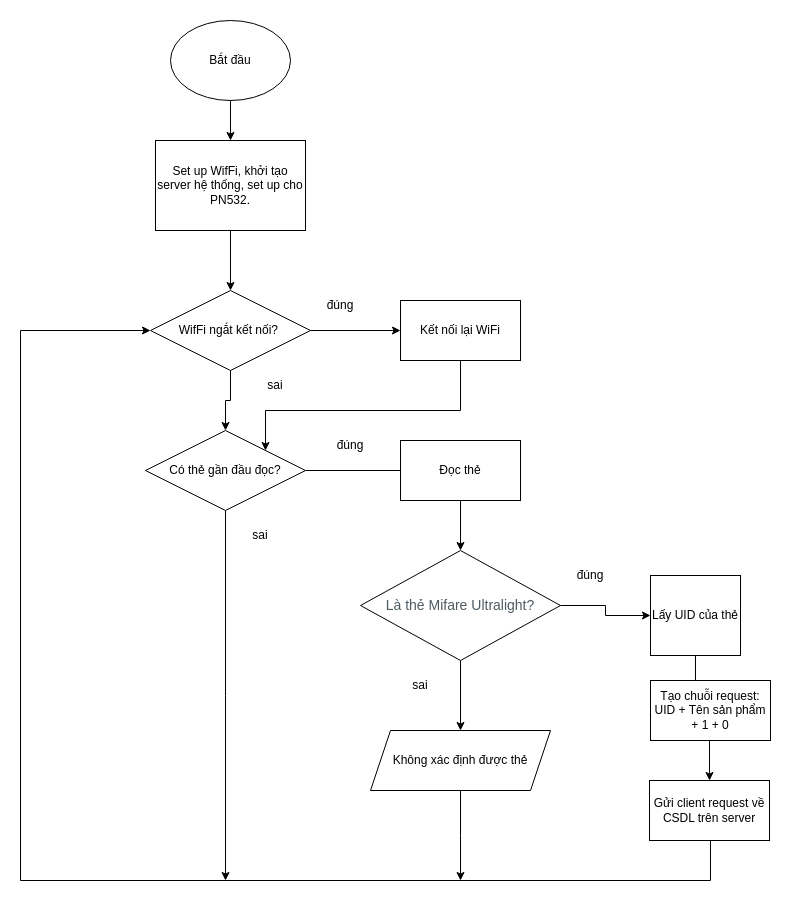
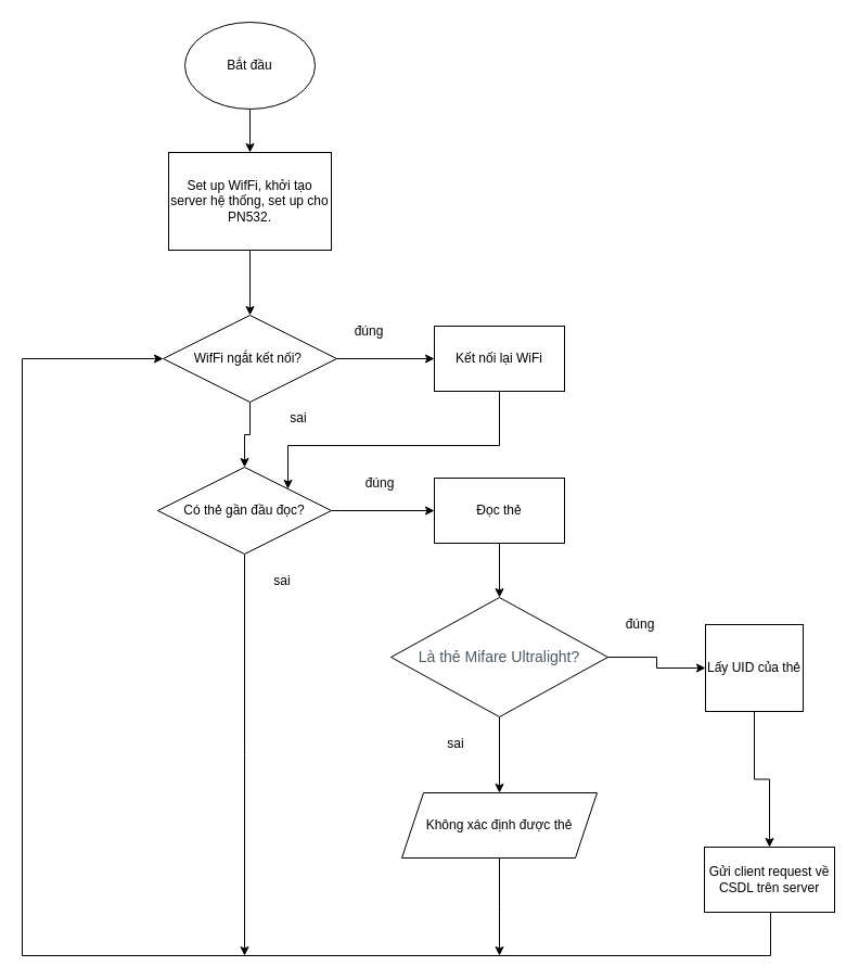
  <mxCell id="0" />
  <mxCell id="1" parent="0" />
  <mxCell id="2" style="edgeStyle=orthogonalEdgeStyle;rounded=0;orthogonalLoop=1;jettySize=auto;html=1;entryX=0.5;entryY=0;entryDx=0;entryDy=0;fontFamily=Helvetica;" edge="1" parent="1" source="3" target="5"><mxGeometry relative="1" as="geometry"><mxPoint x="92.5" y="120" as="targetPoint" /></mxGeometry></mxCell>
  <mxCell id="3" value="Bắt đầu" style="ellipse;whiteSpace=wrap;html=1;" vertex="1" parent="1"><mxGeometry x="170" y="20" width="120" height="80" as="geometry" /></mxCell>
  <mxCell id="4" style="edgeStyle=orthogonalEdgeStyle;rounded=0;orthogonalLoop=1;jettySize=auto;html=1;entryX=0.5;entryY=0;entryDx=0;entryDy=0;" edge="1" parent="1" source="5" target="8"><mxGeometry relative="1" as="geometry"><mxPoint x="227.5" y="280" as="targetPoint" /></mxGeometry></mxCell>
  <mxCell id="5" value="Set up WifFi, khởi tạo server hệ thống, set up cho PN532." style="rounded=0;whiteSpace=wrap;html=1;" vertex="1" parent="1"><mxGeometry x="155" y="140" width="150" height="90" as="geometry" /></mxCell>
  <mxCell id="6" style="edgeStyle=orthogonalEdgeStyle;rounded=0;orthogonalLoop=1;jettySize=auto;html=1;entryX=0.5;entryY=0;entryDx=0;entryDy=0;fontFamily=Helvetica;" edge="1" parent="1" source="8" target="13"><mxGeometry relative="1" as="geometry" /></mxCell>
  <mxCell id="7" style="edgeStyle=orthogonalEdgeStyle;rounded=0;orthogonalLoop=1;jettySize=auto;html=1;entryX=0;entryY=0.5;entryDx=0;entryDy=0;fontFamily=Helvetica;" edge="1" parent="1" source="8" target="10"><mxGeometry relative="1" as="geometry" /></mxCell>
  <mxCell id="8" value="WifFi ngắt kết nối?&amp;nbsp;" style="rhombus;whiteSpace=wrap;html=1;" vertex="1" parent="1"><mxGeometry x="150" y="290" width="160" height="80" as="geometry" /></mxCell>
  <mxCell id="9" style="edgeStyle=orthogonalEdgeStyle;rounded=0;orthogonalLoop=1;jettySize=auto;html=1;entryX=1;entryY=0;entryDx=0;entryDy=0;fontFamily=Helvetica;" edge="1" parent="1" source="10" target="13"><mxGeometry relative="1" as="geometry"><Array as="points"><mxPoint x="460" y="410" /><mxPoint x="265" y="410" /></Array></mxGeometry></mxCell>
  <mxCell id="10" value="Kết nối lại WiFi" style="rounded=0;whiteSpace=wrap;html=1;" vertex="1" parent="1"><mxGeometry x="400" y="300" width="120" height="60" as="geometry" /></mxCell>
- <mxCell id="11" style="edgeStyle=orthogonalEdgeStyle;rounded=0;orthogonalLoop=1;jettySize=auto;html=1;entryX=0;entryY=0.5;entryDx=0;entryDy=0;fontFamily=Helvetica;endArrow=none;" edge="1" parent="1" source="13" target="15"><mxGeometry relative="1" as="geometry" /></mxCell>
+ <mxCell id="11" style="edgeStyle=orthogonalEdgeStyle;rounded=0;orthogonalLoop=1;jettySize=auto;html=1;entryX=0;entryY=0.5;entryDx=0;entryDy=0;fontFamily=Helvetica;" edge="1" parent="1" source="13" target="15"><mxGeometry relative="1" as="geometry" /></mxCell>
  <mxCell id="12" style="edgeStyle=orthogonalEdgeStyle;rounded=0;orthogonalLoop=1;jettySize=auto;html=1;fontFamily=Helvetica;" edge="1" parent="1" source="13"><mxGeometry relative="1" as="geometry"><mxPoint x="225" y="880" as="targetPoint" /></mxGeometry></mxCell>
  <mxCell id="13" value="Có thẻ gần đầu đọc?" style="rhombus;whiteSpace=wrap;html=1;" vertex="1" parent="1"><mxGeometry x="145" y="430" width="160" height="80" as="geometry" /></mxCell>
  <mxCell id="14" style="edgeStyle=orthogonalEdgeStyle;rounded=0;orthogonalLoop=1;jettySize=auto;html=1;entryX=0.5;entryY=0;entryDx=0;entryDy=0;fontFamily=Helvetica;" edge="1" parent="1" source="15" target="18"><mxGeometry relative="1" as="geometry" /></mxCell>
  <mxCell id="15" value="Đọc thẻ" style="rounded=0;whiteSpace=wrap;html=1;" vertex="1" parent="1"><mxGeometry x="400" y="440" width="120" height="60" as="geometry" /></mxCell>
  <mxCell id="16" style="edgeStyle=orthogonalEdgeStyle;rounded=0;orthogonalLoop=1;jettySize=auto;html=1;entryX=0;entryY=0.5;entryDx=0;entryDy=0;fontFamily=Helvetica;" edge="1" parent="1" source="18" target="20"><mxGeometry relative="1" as="geometry" /></mxCell>
  <mxCell id="17" style="edgeStyle=orthogonalEdgeStyle;rounded=0;orthogonalLoop=1;jettySize=auto;html=1;fontFamily=Helvetica;" edge="1" parent="1" source="18" target="24"><mxGeometry relative="1" as="geometry" /></mxCell>
  <mxCell id="18" value="&lt;div style=&quot;color: rgb(78, 91, 97); background-color: rgb(255, 255, 255); font-size: 14px; line-height: 19px;&quot;&gt;Là thẻ Mifare Ultralight?&lt;/div&gt;" style="rhombus;whiteSpace=wrap;html=1;" vertex="1" parent="1"><mxGeometry x="360" y="550" width="200" height="110" as="geometry" /></mxCell>
  <mxCell id="19" style="edgeStyle=orthogonalEdgeStyle;rounded=0;orthogonalLoop=1;jettySize=auto;html=1;entryX=0.5;entryY=0;entryDx=0;entryDy=0;fontFamily=Helvetica;" edge="1" parent="1" source="20" target="22"><mxGeometry relative="1" as="geometry" /></mxCell>
  <mxCell id="20" value="Lấy UID của thẻ" style="rounded=0;whiteSpace=wrap;html=1;fontFamily=Helvetica;" vertex="1" parent="1"><mxGeometry x="650" y="575" width="90" height="80" as="geometry" /></mxCell>
  <mxCell id="21" style="edgeStyle=orthogonalEdgeStyle;rounded=0;orthogonalLoop=1;jettySize=auto;html=1;fontFamily=Helvetica;entryX=0;entryY=0.5;entryDx=0;entryDy=0;" edge="1" parent="1" source="22" target="8"><mxGeometry relative="1" as="geometry"><mxPoint x="50" y="320" as="targetPoint" /><Array as="points"><mxPoint x="710" y="880" /><mxPoint x="20" y="880" /><mxPoint x="20" y="330" /></Array></mxGeometry></mxCell>
  <mxCell id="22" value="Gửi client request về CSDL trên server" style="rounded=0;whiteSpace=wrap;html=1;fontFamily=Helvetica;" vertex="1" parent="1"><mxGeometry x="649" y="780" width="120" height="60" as="geometry" /></mxCell>
  <mxCell id="23" style="edgeStyle=orthogonalEdgeStyle;rounded=0;orthogonalLoop=1;jettySize=auto;html=1;fontFamily=Helvetica;" edge="1" parent="1" source="24"><mxGeometry relative="1" as="geometry"><mxPoint x="460" y="880" as="targetPoint" /></mxGeometry></mxCell>
  <mxCell id="24" value="Không xác định được thẻ" style="shape=parallelogram;perimeter=parallelogramPerimeter;whiteSpace=wrap;html=1;fixedSize=1;fontFamily=Helvetica;" vertex="1" parent="1"><mxGeometry x="370" y="730" width="180" height="60" as="geometry" /></mxCell>
  <mxCell id="25" value="sai" style="text;html=1;strokeColor=none;fillColor=none;align=center;verticalAlign=middle;whiteSpace=wrap;rounded=0;fontFamily=Helvetica;" vertex="1" parent="1"><mxGeometry x="245" y="370" width="60" height="30" as="geometry" /></mxCell>
  <mxCell id="26" value="đúng" style="text;html=1;strokeColor=none;fillColor=none;align=center;verticalAlign=middle;whiteSpace=wrap;rounded=0;fontFamily=Helvetica;" vertex="1" parent="1"><mxGeometry x="310" y="290" width="60" height="30" as="geometry" /></mxCell>
  <mxCell id="27" value="sai" style="text;html=1;strokeColor=none;fillColor=none;align=center;verticalAlign=middle;whiteSpace=wrap;rounded=0;fontFamily=Helvetica;" vertex="1" parent="1"><mxGeometry x="390" y="670" width="60" height="30" as="geometry" /></mxCell>
  <mxCell id="28" value="đúng" style="text;html=1;strokeColor=none;fillColor=none;align=center;verticalAlign=middle;whiteSpace=wrap;rounded=0;fontFamily=Helvetica;" vertex="1" parent="1"><mxGeometry x="560" y="560" width="60" height="30" as="geometry" /></mxCell>
  <mxCell id="29" value="đúng" style="text;html=1;strokeColor=none;fillColor=none;align=center;verticalAlign=middle;whiteSpace=wrap;rounded=0;fontFamily=Helvetica;" vertex="1" parent="1"><mxGeometry x="320" y="430" width="60" height="30" as="geometry" /></mxCell>
  <mxCell id="30" value="sai" style="text;html=1;strokeColor=none;fillColor=none;align=center;verticalAlign=middle;whiteSpace=wrap;rounded=0;fontFamily=Helvetica;" vertex="1" parent="1"><mxGeometry x="230" y="520" width="60" height="30" as="geometry" /></mxCell>
- <mxCell id="31" value="Tạo chuỗi request: UID + Tên sản phẩm + 1 + 0" style="rounded=0;whiteSpace=wrap;html=1;fontFamily=Helvetica;" vertex="1" parent="1"><mxGeometry x="650" y="680" width="120" height="60" as="geometry" /></mxCell>
